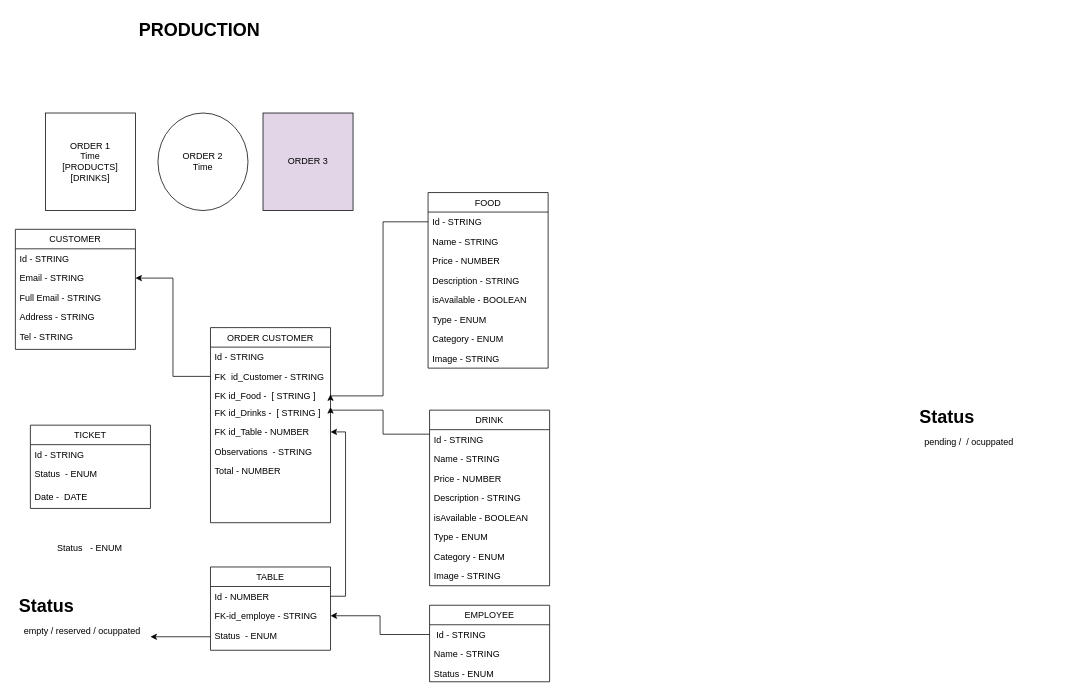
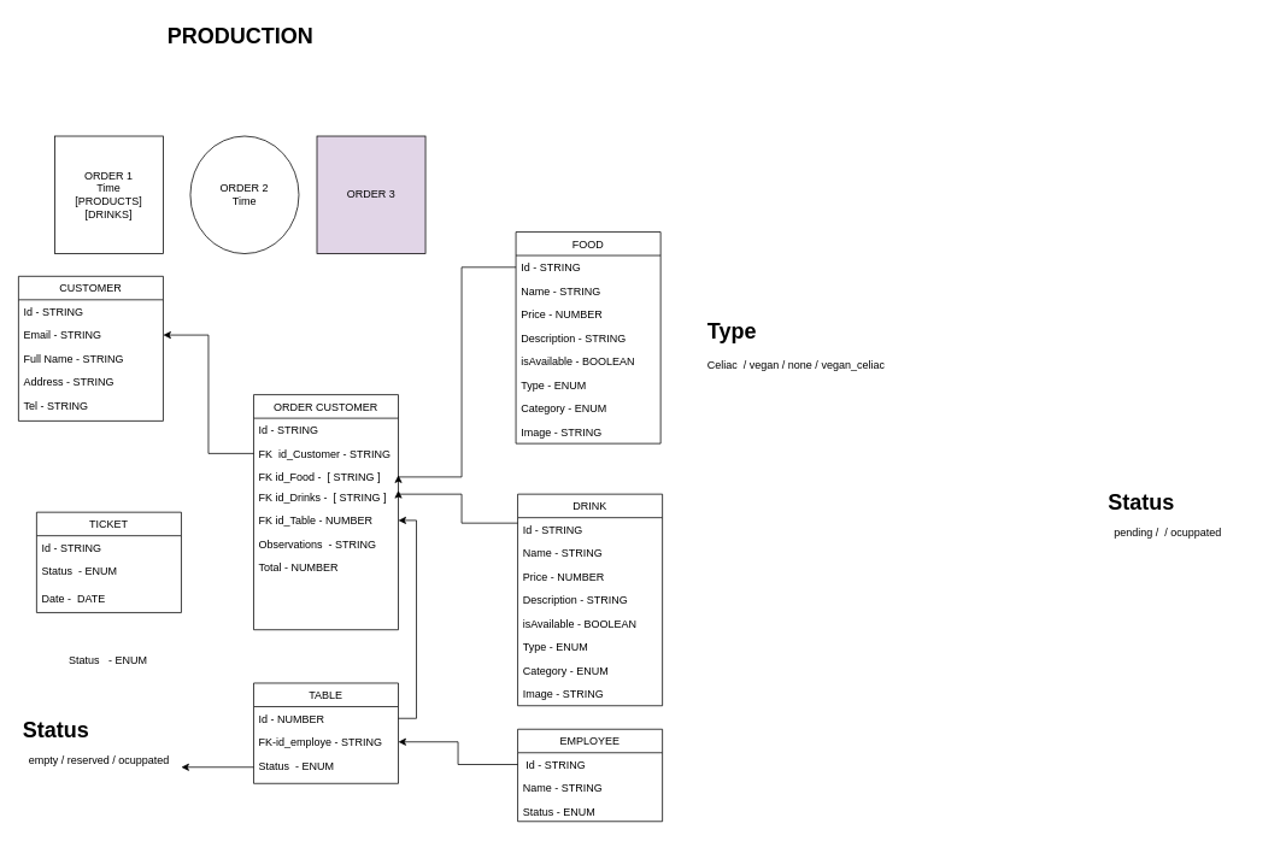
  <mxCell id="0" />
  <mxCell id="1" parent="0" />
  <mxCell id="2" value="EMPLOYEE" style="swimlane;fontStyle=0;align=center;verticalAlign=top;childLayout=stackLayout;horizontal=1;startSize=26;horizontalStack=0;resizeParent=1;resizeLast=0;collapsible=1;marginBottom=0;rounded=0;shadow=0;strokeWidth=1;" parent="1" vertex="1"><mxGeometry x="572" y="806" width="160" height="102" as="geometry"><mxRectangle x="550" y="140" width="160" height="26" as="alternateBounds" /></mxGeometry></mxCell>
  <mxCell id="3" value=" Id - STRING" style="text;align=left;verticalAlign=top;spacingLeft=4;spacingRight=4;overflow=hidden;rotatable=0;points=[[0,0.5],[1,0.5]];portConstraint=eastwest;" parent="2" vertex="1"><mxGeometry y="26" width="160" height="26" as="geometry" /></mxCell>
  <mxCell id="4" value="Name - STRING" style="text;align=left;verticalAlign=top;spacingLeft=4;spacingRight=4;overflow=hidden;rotatable=0;points=[[0,0.5],[1,0.5]];portConstraint=eastwest;rounded=0;shadow=0;html=0;" parent="2" vertex="1"><mxGeometry y="52" width="160" height="26" as="geometry" /></mxCell>
  <mxCell id="5" value="Status - ENUM" style="text;align=left;verticalAlign=top;spacingLeft=4;spacingRight=4;overflow=hidden;rotatable=0;points=[[0,0.5],[1,0.5]];portConstraint=eastwest;rounded=0;shadow=0;html=0;" parent="2" vertex="1"><mxGeometry y="78" width="160" height="24" as="geometry" /></mxCell>
  <mxCell id="6" value="FOOD" style="swimlane;fontStyle=0;align=center;verticalAlign=top;childLayout=stackLayout;horizontal=1;startSize=26;horizontalStack=0;resizeParent=1;resizeLast=0;collapsible=1;marginBottom=0;rounded=0;shadow=0;strokeWidth=1;" vertex="1" parent="1"><mxGeometry x="570" y="256" width="160" height="234" as="geometry"><mxRectangle x="550" y="140" width="160" height="26" as="alternateBounds" /></mxGeometry></mxCell>
  <mxCell id="7" value="Id - STRING" style="text;align=left;verticalAlign=top;spacingLeft=4;spacingRight=4;overflow=hidden;rotatable=0;points=[[0,0.5],[1,0.5]];portConstraint=eastwest;" vertex="1" parent="6"><mxGeometry y="26" width="160" height="26" as="geometry" /></mxCell>
  <mxCell id="8" value="Name - STRING" style="text;align=left;verticalAlign=top;spacingLeft=4;spacingRight=4;overflow=hidden;rotatable=0;points=[[0,0.5],[1,0.5]];portConstraint=eastwest;rounded=0;shadow=0;html=0;" vertex="1" parent="6"><mxGeometry y="52" width="160" height="26" as="geometry" /></mxCell>
  <mxCell id="9" value="Price - NUMBER" style="text;align=left;verticalAlign=top;spacingLeft=4;spacingRight=4;overflow=hidden;rotatable=0;points=[[0,0.5],[1,0.5]];portConstraint=eastwest;rounded=0;shadow=0;html=0;" vertex="1" parent="6"><mxGeometry y="78" width="160" height="26" as="geometry" /></mxCell>
  <mxCell id="10" value="Description - STRING" style="text;align=left;verticalAlign=top;spacingLeft=4;spacingRight=4;overflow=hidden;rotatable=0;points=[[0,0.5],[1,0.5]];portConstraint=eastwest;rounded=0;shadow=0;html=0;" vertex="1" parent="6"><mxGeometry y="104" width="160" height="26" as="geometry" /></mxCell>
  <mxCell id="11" value="isAvailable - BOOLEAN" style="text;align=left;verticalAlign=top;spacingLeft=4;spacingRight=4;overflow=hidden;rotatable=0;points=[[0,0.5],[1,0.5]];portConstraint=eastwest;rounded=0;shadow=0;html=0;" vertex="1" parent="6"><mxGeometry y="130" width="160" height="26" as="geometry" /></mxCell>
  <mxCell id="12" value="Type - ENUM" style="text;align=left;verticalAlign=top;spacingLeft=4;spacingRight=4;overflow=hidden;rotatable=0;points=[[0,0.5],[1,0.5]];portConstraint=eastwest;rounded=0;shadow=0;html=0;" vertex="1" parent="6"><mxGeometry y="156" width="160" height="26" as="geometry" /></mxCell>
  <mxCell id="13" value="Category - ENUM" style="text;align=left;verticalAlign=top;spacingLeft=4;spacingRight=4;overflow=hidden;rotatable=0;points=[[0,0.5],[1,0.5]];portConstraint=eastwest;rounded=0;shadow=0;html=0;" vertex="1" parent="6"><mxGeometry y="182" width="160" height="26" as="geometry" /></mxCell>
  <mxCell id="14" value="Image - STRING" style="text;align=left;verticalAlign=top;spacingLeft=4;spacingRight=4;overflow=hidden;rotatable=0;points=[[0,0.5],[1,0.5]];portConstraint=eastwest;rounded=0;shadow=0;html=0;" vertex="1" parent="6"><mxGeometry y="208" width="160" height="26" as="geometry" /></mxCell>
  <mxCell id="15" value="CUSTOMER" style="swimlane;fontStyle=0;align=center;verticalAlign=top;childLayout=stackLayout;horizontal=1;startSize=26;horizontalStack=0;resizeParent=1;resizeLast=0;collapsible=1;marginBottom=0;rounded=0;shadow=0;strokeWidth=1;" vertex="1" parent="1"><mxGeometry x="20" y="305" width="160" height="160" as="geometry"><mxRectangle x="70" y="850" width="160" height="26" as="alternateBounds" /></mxGeometry></mxCell>
  <mxCell id="16" value="Id - STRING" style="text;align=left;verticalAlign=top;spacingLeft=4;spacingRight=4;overflow=hidden;rotatable=0;points=[[0,0.5],[1,0.5]];portConstraint=eastwest;" vertex="1" parent="15"><mxGeometry y="26" width="160" height="26" as="geometry" /></mxCell>
  <mxCell id="17" value="Email - STRING" style="text;align=left;verticalAlign=top;spacingLeft=4;spacingRight=4;overflow=hidden;rotatable=0;points=[[0,0.5],[1,0.5]];portConstraint=eastwest;rounded=0;shadow=0;html=0;" vertex="1" parent="15"><mxGeometry y="52" width="160" height="26" as="geometry" /></mxCell>
- <mxCell id="18" value="Full Email - STRING" style="text;align=left;verticalAlign=top;spacingLeft=4;spacingRight=4;overflow=hidden;rotatable=0;points=[[0,0.5],[1,0.5]];portConstraint=eastwest;rounded=0;shadow=0;html=0;" vertex="1" parent="15"><mxGeometry y="78" width="160" height="26" as="geometry" /></mxCell>
+ <mxCell id="18" value="Full Name - STRING" style="text;align=left;verticalAlign=top;spacingLeft=4;spacingRight=4;overflow=hidden;rotatable=0;points=[[0,0.5],[1,0.5]];portConstraint=eastwest;rounded=0;shadow=0;html=0;" vertex="1" parent="15"><mxGeometry y="78" width="160" height="26" as="geometry" /></mxCell>
  <mxCell id="19" value="Address - STRING" style="text;align=left;verticalAlign=top;spacingLeft=4;spacingRight=4;overflow=hidden;rotatable=0;points=[[0,0.5],[1,0.5]];portConstraint=eastwest;rounded=0;shadow=0;html=0;" vertex="1" parent="15"><mxGeometry y="104" width="160" height="26" as="geometry" /></mxCell>
  <mxCell id="20" value="Tel - STRING" style="text;align=left;verticalAlign=top;spacingLeft=4;spacingRight=4;overflow=hidden;rotatable=0;points=[[0,0.5],[1,0.5]];portConstraint=eastwest;rounded=0;shadow=0;html=0;" vertex="1" parent="15"><mxGeometry y="130" width="160" height="26" as="geometry" /></mxCell>
  <mxCell id="21" value="ORDER CUSTOMER" style="swimlane;fontStyle=0;align=center;verticalAlign=top;childLayout=stackLayout;horizontal=1;startSize=26;horizontalStack=0;resizeParent=1;resizeLast=0;collapsible=1;marginBottom=0;rounded=0;shadow=0;strokeWidth=1;" vertex="1" parent="1"><mxGeometry x="280" y="436" width="160" height="260" as="geometry"><mxRectangle x="550" y="140" width="160" height="26" as="alternateBounds" /></mxGeometry></mxCell>
  <mxCell id="22" value="Id - STRING" style="text;align=left;verticalAlign=top;spacingLeft=4;spacingRight=4;overflow=hidden;rotatable=0;points=[[0,0.5],[1,0.5]];portConstraint=eastwest;" vertex="1" parent="21"><mxGeometry y="26" width="160" height="26" as="geometry" /></mxCell>
  <mxCell id="23" value="FK  id_Customer - STRING" style="text;align=left;verticalAlign=top;spacingLeft=4;spacingRight=4;overflow=hidden;rotatable=0;points=[[0,0.5],[1,0.5]];portConstraint=eastwest;rounded=0;shadow=0;html=0;" vertex="1" parent="21"><mxGeometry y="52" width="160" height="26" as="geometry" /></mxCell>
  <mxCell id="24" value="FK id_Food -  [ STRING ]" style="text;align=left;verticalAlign=top;spacingLeft=4;spacingRight=4;overflow=hidden;rotatable=0;points=[[0,0.5],[1,0.5]];portConstraint=eastwest;rounded=0;shadow=0;html=0;" vertex="1" parent="21"><mxGeometry y="78" width="160" height="22" as="geometry" /></mxCell>
  <mxCell id="25" value="FK id_Drinks -  [ STRING ]" style="text;align=left;verticalAlign=top;spacingLeft=4;spacingRight=4;overflow=hidden;rotatable=0;points=[[0,0.5],[1,0.5]];portConstraint=eastwest;rounded=0;shadow=0;html=0;" vertex="1" parent="21"><mxGeometry y="100" width="160" height="26" as="geometry" /></mxCell>
  <mxCell id="26" value="FK id_Table - NUMBER" style="text;align=left;verticalAlign=top;spacingLeft=4;spacingRight=4;overflow=hidden;rotatable=0;points=[[0,0.5],[1,0.5]];portConstraint=eastwest;rounded=0;shadow=0;html=0;" vertex="1" parent="21"><mxGeometry y="126" width="160" height="26" as="geometry" /></mxCell>
  <mxCell id="27" value="Observations  - STRING" style="text;align=left;verticalAlign=top;spacingLeft=4;spacingRight=4;overflow=hidden;rotatable=0;points=[[0,0.5],[1,0.5]];portConstraint=eastwest;rounded=0;shadow=0;html=0;" vertex="1" parent="21"><mxGeometry y="152" width="160" height="26" as="geometry" /></mxCell>
  <mxCell id="28" value="Total - NUMBER" style="text;align=left;verticalAlign=top;spacingLeft=4;spacingRight=4;overflow=hidden;rotatable=0;points=[[0,0.5],[1,0.5]];portConstraint=eastwest;" vertex="1" parent="21"><mxGeometry y="178" width="160" height="26" as="geometry" /></mxCell>
  <mxCell id="29" style="edgeStyle=orthogonalEdgeStyle;rounded=0;orthogonalLoop=1;jettySize=auto;html=1;entryX=1;entryY=0.5;entryDx=0;entryDy=0;exitX=0;exitY=0.5;exitDx=0;exitDy=0;" edge="1" parent="1" source="7" target="24"><mxGeometry relative="1" as="geometry"><mxPoint x="560" y="296" as="sourcePoint" /><Array as="points"><mxPoint x="510" y="295" /><mxPoint x="510" y="527" /></Array></mxGeometry></mxCell>
  <mxCell id="30" style="edgeStyle=orthogonalEdgeStyle;rounded=0;orthogonalLoop=1;jettySize=auto;html=1;exitX=0;exitY=0.5;exitDx=0;exitDy=0;" edge="1" parent="1" source="23" target="17"><mxGeometry relative="1" as="geometry" /></mxCell>
+ <mxCell id="31" value="&lt;h1&gt;Type&lt;/h1&gt;&lt;p&gt;Celiac&amp;nbsp; / vegan / none / vegan_celiac&lt;/p&gt;" style="text;html=1;strokeColor=none;fillColor=none;spacing=5;spacingTop=-20;whiteSpace=wrap;overflow=hidden;rounded=0;" vertex="1" parent="1"><mxGeometry x="777" y="346" width="230" height="120" as="geometry" /></mxCell>
  <mxCell id="32" value="&lt;h1&gt;&lt;span style=&quot;background-color: initial;&quot;&gt;Status&lt;br&gt;&lt;/span&gt;&lt;span style=&quot;background-color: initial; font-size: 12px; font-weight: normal;&quot;&gt;&amp;nbsp; empty / reserved / ocuppated&amp;nbsp;&lt;/span&gt;&lt;br&gt;&lt;/h1&gt;" style="text;html=1;strokeColor=none;fillColor=none;spacing=5;spacingTop=-20;whiteSpace=wrap;overflow=hidden;rounded=0;" vertex="1" parent="1"><mxGeometry x="20" y="788" width="180" height="120" as="geometry" /></mxCell>
  <mxCell id="33" value="DRINK" style="swimlane;fontStyle=0;align=center;verticalAlign=top;childLayout=stackLayout;horizontal=1;startSize=26;horizontalStack=0;resizeParent=1;resizeLast=0;collapsible=1;marginBottom=0;rounded=0;shadow=0;strokeWidth=1;" vertex="1" parent="1"><mxGeometry x="572" y="546" width="160" height="234" as="geometry"><mxRectangle x="550" y="140" width="160" height="26" as="alternateBounds" /></mxGeometry></mxCell>
  <mxCell id="34" value="Id - STRING " style="text;align=left;verticalAlign=top;spacingLeft=4;spacingRight=4;overflow=hidden;rotatable=0;points=[[0,0.5],[1,0.5]];portConstraint=eastwest;" vertex="1" parent="33"><mxGeometry y="26" width="160" height="26" as="geometry" /></mxCell>
  <mxCell id="35" value="Name - STRING" style="text;align=left;verticalAlign=top;spacingLeft=4;spacingRight=4;overflow=hidden;rotatable=0;points=[[0,0.5],[1,0.5]];portConstraint=eastwest;rounded=0;shadow=0;html=0;" vertex="1" parent="33"><mxGeometry y="52" width="160" height="26" as="geometry" /></mxCell>
  <mxCell id="36" value="Price - NUMBER" style="text;align=left;verticalAlign=top;spacingLeft=4;spacingRight=4;overflow=hidden;rotatable=0;points=[[0,0.5],[1,0.5]];portConstraint=eastwest;rounded=0;shadow=0;html=0;" vertex="1" parent="33"><mxGeometry y="78" width="160" height="26" as="geometry" /></mxCell>
  <mxCell id="37" value="Description - STRING" style="text;align=left;verticalAlign=top;spacingLeft=4;spacingRight=4;overflow=hidden;rotatable=0;points=[[0,0.5],[1,0.5]];portConstraint=eastwest;rounded=0;shadow=0;html=0;" vertex="1" parent="33"><mxGeometry y="104" width="160" height="26" as="geometry" /></mxCell>
  <mxCell id="38" value="isAvailable - BOOLEAN" style="text;align=left;verticalAlign=top;spacingLeft=4;spacingRight=4;overflow=hidden;rotatable=0;points=[[0,0.5],[1,0.5]];portConstraint=eastwest;rounded=0;shadow=0;html=0;" vertex="1" parent="33"><mxGeometry y="130" width="160" height="26" as="geometry" /></mxCell>
  <mxCell id="39" value="Type - ENUM" style="text;align=left;verticalAlign=top;spacingLeft=4;spacingRight=4;overflow=hidden;rotatable=0;points=[[0,0.5],[1,0.5]];portConstraint=eastwest;rounded=0;shadow=0;html=0;" vertex="1" parent="33"><mxGeometry y="156" width="160" height="26" as="geometry" /></mxCell>
  <mxCell id="40" value="Category - ENUM" style="text;align=left;verticalAlign=top;spacingLeft=4;spacingRight=4;overflow=hidden;rotatable=0;points=[[0,0.5],[1,0.5]];portConstraint=eastwest;rounded=0;shadow=0;html=0;" vertex="1" parent="33"><mxGeometry y="182" width="160" height="26" as="geometry" /></mxCell>
  <mxCell id="41" value="Image - STRING" style="text;align=left;verticalAlign=top;spacingLeft=4;spacingRight=4;overflow=hidden;rotatable=0;points=[[0,0.5],[1,0.5]];portConstraint=eastwest;rounded=0;shadow=0;html=0;" vertex="1" parent="33"><mxGeometry y="208" width="160" height="26" as="geometry" /></mxCell>
  <mxCell id="42" value="TABLE" style="swimlane;fontStyle=0;align=center;verticalAlign=top;childLayout=stackLayout;horizontal=1;startSize=26;horizontalStack=0;resizeParent=1;resizeLast=0;collapsible=1;marginBottom=0;rounded=0;shadow=0;strokeWidth=1;" vertex="1" parent="1"><mxGeometry x="280" y="755" width="160" height="111" as="geometry"><mxRectangle x="550" y="140" width="160" height="26" as="alternateBounds" /></mxGeometry></mxCell>
  <mxCell id="43" value="Id - NUMBER" style="text;align=left;verticalAlign=top;spacingLeft=4;spacingRight=4;overflow=hidden;rotatable=0;points=[[0,0.5],[1,0.5]];portConstraint=eastwest;" vertex="1" parent="42"><mxGeometry y="26" width="160" height="26" as="geometry" /></mxCell>
  <mxCell id="44" value="FK-id_employe - STRING" style="text;align=left;verticalAlign=top;spacingLeft=4;spacingRight=4;overflow=hidden;rotatable=0;points=[[0,0.5],[1,0.5]];portConstraint=eastwest;rounded=0;shadow=0;html=0;" vertex="1" parent="42"><mxGeometry y="52" width="160" height="26" as="geometry" /></mxCell>
  <mxCell id="45" value="Status  - ENUM" style="text;align=left;verticalAlign=top;spacingLeft=4;spacingRight=4;overflow=hidden;rotatable=0;points=[[0,0.5],[1,0.5]];portConstraint=eastwest;rounded=0;shadow=0;html=0;" vertex="1" parent="42"><mxGeometry y="78" width="160" height="30" as="geometry" /></mxCell>
  <mxCell id="46" style="edgeStyle=orthogonalEdgeStyle;rounded=0;orthogonalLoop=1;jettySize=auto;html=1;exitX=1;exitY=0.5;exitDx=0;exitDy=0;" edge="1" parent="1" source="43" target="26"><mxGeometry relative="1" as="geometry" /></mxCell>
  <mxCell id="47" style="edgeStyle=orthogonalEdgeStyle;rounded=0;orthogonalLoop=1;jettySize=auto;html=1;exitX=0;exitY=0.5;exitDx=0;exitDy=0;entryX=1;entryY=0.5;entryDx=0;entryDy=0;" edge="1" parent="1"><mxGeometry relative="1" as="geometry"><mxPoint x="572" y="578" as="sourcePoint" /><mxPoint x="440" y="542" as="targetPoint" /><Array as="points"><mxPoint x="510" y="578" /><mxPoint x="510" y="546" /><mxPoint x="440" y="546" /></Array></mxGeometry></mxCell>
  <mxCell id="48" style="edgeStyle=orthogonalEdgeStyle;rounded=0;orthogonalLoop=1;jettySize=auto;html=1;exitX=0;exitY=0.5;exitDx=0;exitDy=0;entryX=1;entryY=0.5;entryDx=0;entryDy=0;" edge="1" parent="1" source="45" target="32"><mxGeometry relative="1" as="geometry" /></mxCell>
  <mxCell id="49" style="edgeStyle=orthogonalEdgeStyle;rounded=0;orthogonalLoop=1;jettySize=auto;html=1;exitX=0;exitY=0.5;exitDx=0;exitDy=0;entryX=1;entryY=0.5;entryDx=0;entryDy=0;" edge="1" parent="1" source="3" target="44"><mxGeometry relative="1" as="geometry" /></mxCell>
  <mxCell id="50" value="&lt;h1&gt;&lt;span style=&quot;background-color: initial;&quot;&gt;Status&lt;br&gt;&lt;/span&gt;&lt;span style=&quot;background-color: initial; font-size: 12px; font-weight: normal;&quot;&gt;&amp;nbsp; pending /&amp;nbsp; / ocuppated&amp;nbsp;&lt;/span&gt;&lt;br&gt;&lt;/h1&gt;" style="text;html=1;strokeColor=none;fillColor=none;spacing=5;spacingTop=-20;whiteSpace=wrap;overflow=hidden;rounded=0;" vertex="1" parent="1"><mxGeometry x="1220" y="536" width="180" height="120" as="geometry" /></mxCell>
  <mxCell id="51" value="ORDER 1&lt;br&gt;Time&lt;br&gt;[PRODUCTS]&lt;br&gt;[DRINKS]" style="rounded=0;whiteSpace=wrap;html=1;" vertex="1" parent="1"><mxGeometry x="60" y="150" width="120" height="130" as="geometry" /></mxCell>
  <mxCell id="52" value="ORDER 2&lt;br&gt;Time" style="ellipse;whiteSpace=wrap;html=1;" vertex="1" parent="1"><mxGeometry x="210" y="150" width="120" height="130" as="geometry" /></mxCell>
  <mxCell id="53" value="ORDER 3" style="rounded=0;whiteSpace=wrap;html=1;fillColor=#e1d5e7;" vertex="1" parent="1"><mxGeometry x="350" y="150" width="120" height="130" as="geometry" /></mxCell>
  <mxCell id="54" value="&lt;h1&gt;PRODUCTION&lt;/h1&gt;&lt;p&gt;&lt;br&gt;&lt;/p&gt;" style="text;html=1;strokeColor=none;fillColor=none;spacing=5;spacingTop=-20;whiteSpace=wrap;overflow=hidden;rounded=0;" vertex="1" parent="1"><mxGeometry x="180" y="20" width="190" height="60" as="geometry" /></mxCell>
  <mxCell id="55" value="TICKET" style="swimlane;fontStyle=0;align=center;verticalAlign=top;childLayout=stackLayout;horizontal=1;startSize=26;horizontalStack=0;resizeParent=1;resizeLast=0;collapsible=1;marginBottom=0;rounded=0;shadow=0;strokeWidth=1;" vertex="1" parent="1"><mxGeometry x="40" y="566" width="160" height="111" as="geometry"><mxRectangle x="550" y="140" width="160" height="26" as="alternateBounds" /></mxGeometry></mxCell>
  <mxCell id="56" value="Id - STRING" style="text;align=left;verticalAlign=top;spacingLeft=4;spacingRight=4;overflow=hidden;rotatable=0;points=[[0,0.5],[1,0.5]];portConstraint=eastwest;" vertex="1" parent="55"><mxGeometry y="26" width="160" height="26" as="geometry" /></mxCell>
  <mxCell id="57" value="Status  - ENUM" style="text;align=left;verticalAlign=top;spacingLeft=4;spacingRight=4;overflow=hidden;rotatable=0;points=[[0,0.5],[1,0.5]];portConstraint=eastwest;rounded=0;shadow=0;html=0;" vertex="1" parent="55"><mxGeometry y="52" width="160" height="30" as="geometry" /></mxCell>
  <mxCell id="58" value="Date -  DATE" style="text;align=left;verticalAlign=top;spacingLeft=4;spacingRight=4;overflow=hidden;rotatable=0;points=[[0,0.5],[1,0.5]];portConstraint=eastwest;rounded=0;shadow=0;html=0;" vertex="1" parent="55"><mxGeometry y="82" width="160" height="26" as="geometry" /></mxCell>
  <mxCell id="59" value="Status   - ENUM" style="text;align=left;verticalAlign=top;spacingLeft=4;spacingRight=4;overflow=hidden;rotatable=0;points=[[0,0.5],[1,0.5]];portConstraint=eastwest;rounded=0;shadow=0;html=0;" vertex="1" parent="1"><mxGeometry x="70" y="716" width="160" height="26" as="geometry" /></mxCell>
